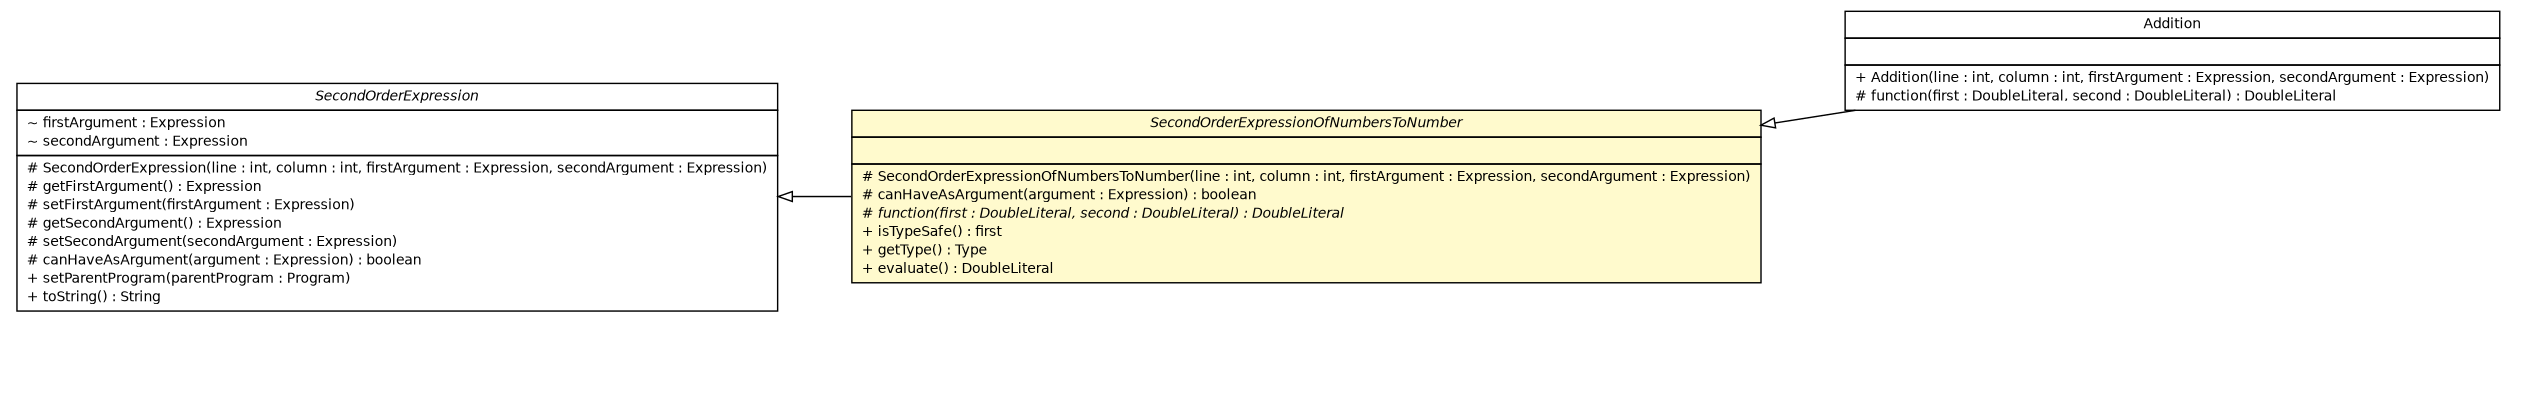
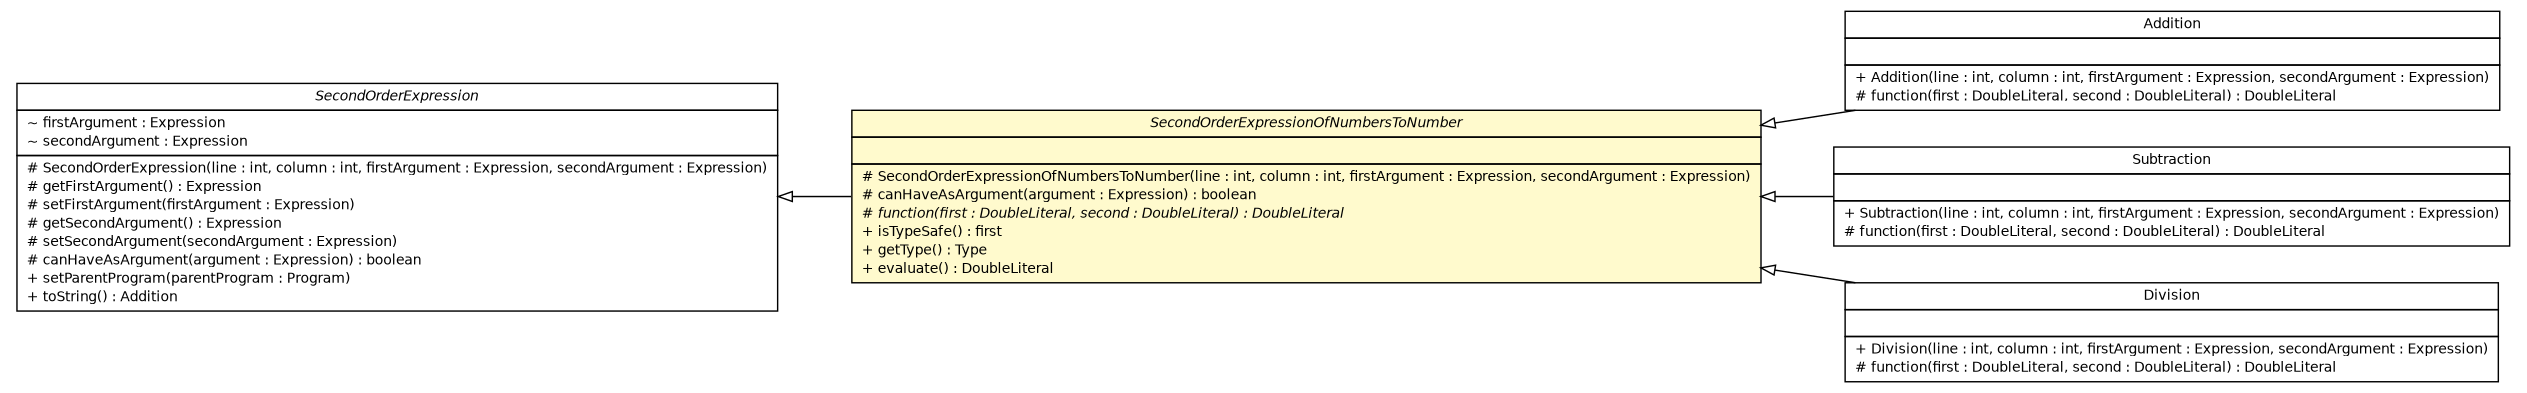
  digraph {
    nodesep=0.25
    rankdir=LR
    ranksep=0.5
    node [fontcolor=black fontname=Helvetica fontsize=10.0 shape=plaintext]
    edge [arrowtail=empty dir=back fontname=Helvetica fontsize=10 headport=p labelfontname=Helvetica labelfontsize=10 tailport=p]
    n1 [label=<<table title="model.programs.parsing.language.expression.second_order.Addition" border="0" cellborder="1" cellspacing="0" cellpadding="2" port="p" href="./Addition.html"> 		<tr><td><table border="0" cellspacing="0" cellpadding="1"> <tr><td align="center" balign="center"> Addition </td></tr> 		</table></td></tr> 		<tr><td><table border="0" cellspacing="0" cellpadding="1"> <tr><td align="left" balign="left">  </td></tr> 		</table></td></tr> 		<tr><td><table border="0" cellspacing="0" cellpadding="1"> <tr><td align="left" balign="left"> + Addition(line : int, column : int, firstArgument : Expression, secondArgument : Expression) </td></tr> <tr><td align="left" balign="left"> # function(first : DoubleLiteral, second : DoubleLiteral) : DoubleLiteral </td></tr> 		</table></td></tr> 		</table>>]
-   n2 [label=<<table title="model.programs.parsing.language.expression.second_order.SecondOrderExpression" border="0" cellborder="1" cellspacing="0" cellpadding="2" port="p" href="./SecondOrderExpression.html"> 		<tr><td><table border="0" cellspacing="0" cellpadding="1"> <tr><td align="center" balign="center"><font face="Helvetica-Oblique"> SecondOrderExpression </font></td></tr> 		</table></td></tr> 		<tr><td><table border="0" cellspacing="0" cellpadding="1"> <tr><td align="left" balign="left"> ~ firstArgument : Expression </td></tr> <tr><td align="left" balign="left"> ~ secondArgument : Expression </td></tr> 		</table></td></tr> 		<tr><td><table border="0" cellspacing="0" cellpadding="1"> <tr><td align="left" balign="left"> # SecondOrderExpression(line : int, column : int, firstArgument : Expression, secondArgument : Expression) </td></tr> <tr><td align="left" balign="left"> # getFirstArgument() : Expression </td></tr> <tr><td align="left" balign="left"> # setFirstArgument(firstArgument : Expression) </td></tr> <tr><td align="left" balign="left"> # getSecondArgument() : Expression </td></tr> <tr><td align="left" balign="left"> # setSecondArgument(secondArgument : Expression) </td></tr> <tr><td align="left" balign="left"> # canHaveAsArgument(argument : Expression) : boolean </td></tr> <tr><td align="left" balign="left"> + setParentProgram(parentProgram : Program) </td></tr> <tr><td align="left" balign="left"> + toString() : String </td></tr> 		</table></td></tr> 		</table>>]
+   n2 [label=<<table title="model.programs.parsing.language.expression.second_order.SecondOrderExpression" border="0" cellborder="1" cellspacing="0" cellpadding="2" port="p" href="./SecondOrderExpression.html"> 		<tr><td><table border="0" cellspacing="0" cellpadding="1"> <tr><td align="center" balign="center"><font face="Helvetica-Oblique"> SecondOrderExpression </font></td></tr> 		</table></td></tr> 		<tr><td><table border="0" cellspacing="0" cellpadding="1"> <tr><td align="left" balign="left"> ~ firstArgument : Expression </td></tr> <tr><td align="left" balign="left"> ~ secondArgument : Expression </td></tr> 		</table></td></tr> 		<tr><td><table border="0" cellspacing="0" cellpadding="1"> <tr><td align="left" balign="left"> # SecondOrderExpression(line : int, column : int, firstArgument : Expression, secondArgument : Expression) </td></tr> <tr><td align="left" balign="left"> # getFirstArgument() : Expression </td></tr> <tr><td align="left" balign="left"> # setFirstArgument(firstArgument : Expression) </td></tr> <tr><td align="left" balign="left"> # getSecondArgument() : Expression </td></tr> <tr><td align="left" balign="left"> # setSecondArgument(secondArgument : Expression) </td></tr> <tr><td align="left" balign="left"> # canHaveAsArgument(argument : Expression) : boolean </td></tr> <tr><td align="left" balign="left"> + setParentProgram(parentProgram : Program) </td></tr> <tr><td align="left" balign="left"> + toString() : Addition </td></tr> 		</table></td></tr> 		</table>>]
    n3 [label=<<table title="model.programs.parsing.language.expression.second_order.SecondOrderExpressionOfNumbersToNumber" border="0" cellborder="1" cellspacing="0" cellpadding="2" port="p" bgcolor="lemonChiffon" href="./SecondOrderExpressionOfNumbersToNumber.html"> 		<tr><td><table border="0" cellspacing="0" cellpadding="1"> <tr><td align="center" balign="center"><font face="Helvetica-Oblique"> SecondOrderExpressionOfNumbersToNumber </font></td></tr> 		</table></td></tr> 		<tr><td><table border="0" cellspacing="0" cellpadding="1"> <tr><td align="left" balign="left">  </td></tr> 		</table></td></tr> 		<tr><td><table border="0" cellspacing="0" cellpadding="1"> <tr><td align="left" balign="left"> # SecondOrderExpressionOfNumbersToNumber(line : int, column : int, firstArgument : Expression, secondArgument : Expression) </td></tr> <tr><td align="left" balign="left"> # canHaveAsArgument(argument : Expression) : boolean </td></tr> <tr><td align="left" balign="left"><font face="Helvetica-Oblique" point-size="10.0"> # function(first : DoubleLiteral, second : DoubleLiteral) : DoubleLiteral </font></td></tr> <tr><td align="left" balign="left"> + isTypeSafe() : first </td></tr> <tr><td align="left" balign="left"> + getType() : Type </td></tr> <tr><td align="left" balign="left"> + evaluate() : DoubleLiteral </td></tr> 		</table></td></tr> 		</table>>]
+   n4 [label=<<table title="model.programs.parsing.language.expression.second_order.Subtraction" border="0" cellborder="1" cellspacing="0" cellpadding="2" port="p" href="./Subtraction.html"> 		<tr><td><table border="0" cellspacing="0" cellpadding="1"> <tr><td align="center" balign="center"> Subtraction </td></tr> 		</table></td></tr> 		<tr><td><table border="0" cellspacing="0" cellpadding="1"> <tr><td align="left" balign="left">  </td></tr> 		</table></td></tr> 		<tr><td><table border="0" cellspacing="0" cellpadding="1"> <tr><td align="left" balign="left"> + Subtraction(line : int, column : int, firstArgument : Expression, secondArgument : Expression) </td></tr> <tr><td align="left" balign="left"> # function(first : DoubleLiteral, second : DoubleLiteral) : DoubleLiteral </td></tr> 		</table></td></tr> 		</table>>]
+   n5 [label=<<table title="model.programs.parsing.language.expression.second_order.Division" border="0" cellborder="1" cellspacing="0" cellpadding="2" port="p" href="./Division.html"> 		<tr><td><table border="0" cellspacing="0" cellpadding="1"> <tr><td align="center" balign="center"> Division </td></tr> 		</table></td></tr> 		<tr><td><table border="0" cellspacing="0" cellpadding="1"> <tr><td align="left" balign="left">  </td></tr> 		</table></td></tr> 		<tr><td><table border="0" cellspacing="0" cellpadding="1"> <tr><td align="left" balign="left"> + Division(line : int, column : int, firstArgument : Expression, secondArgument : Expression) </td></tr> <tr><td align="left" balign="left"> # function(first : DoubleLiteral, second : DoubleLiteral) : DoubleLiteral </td></tr> 		</table></td></tr> 		</table>>]
    n2 -> n3
    n3 -> n1
+   n3 -> n4
+   n3 -> n5
  }
